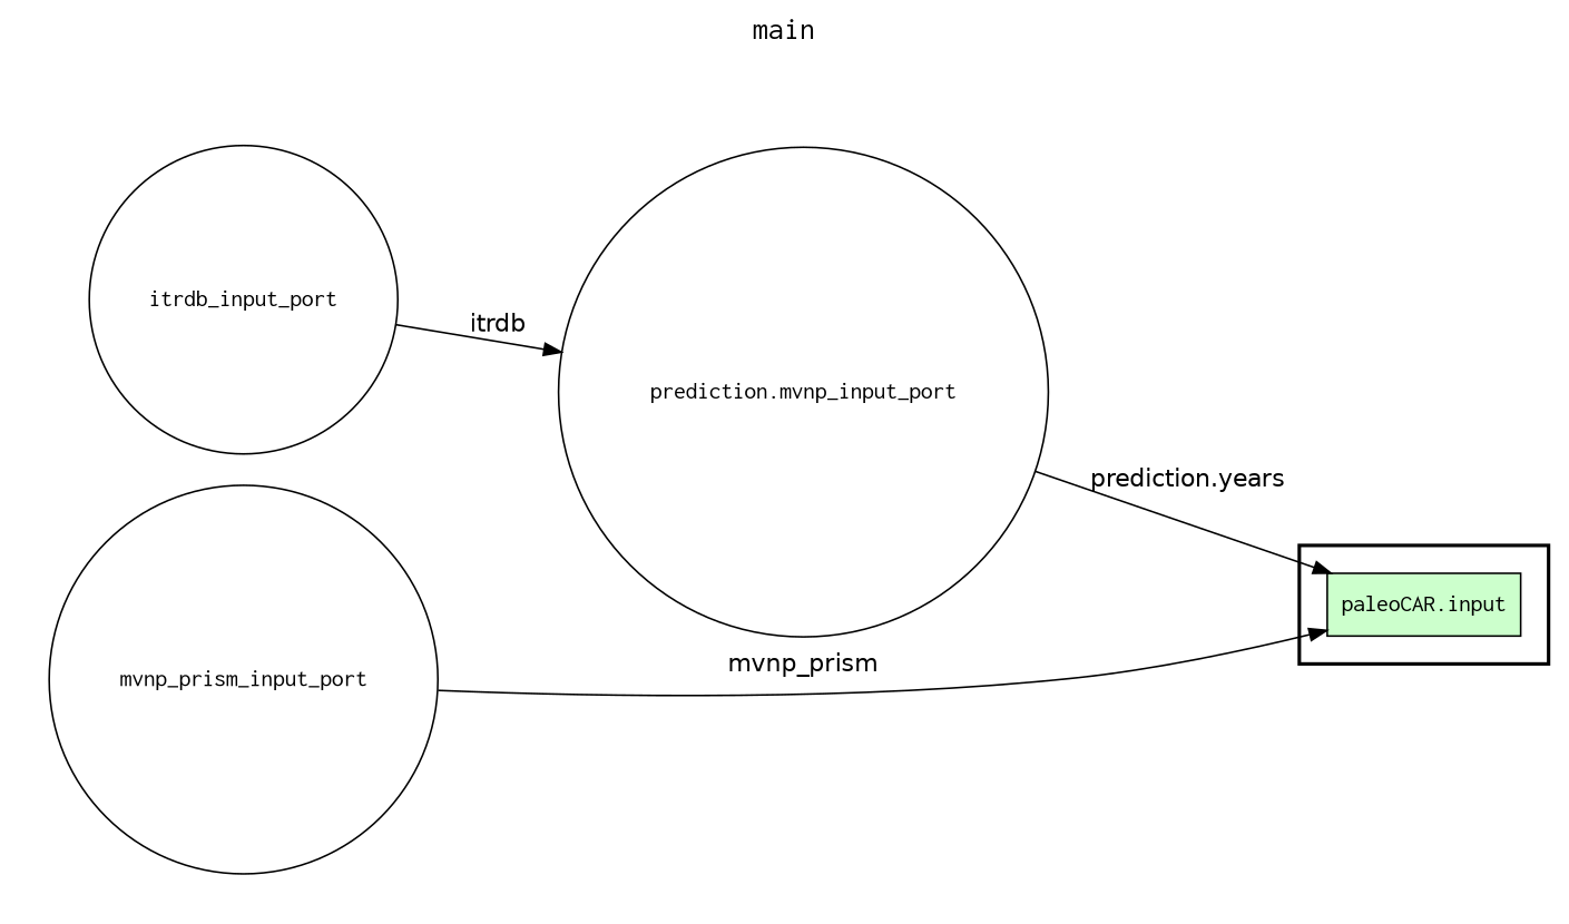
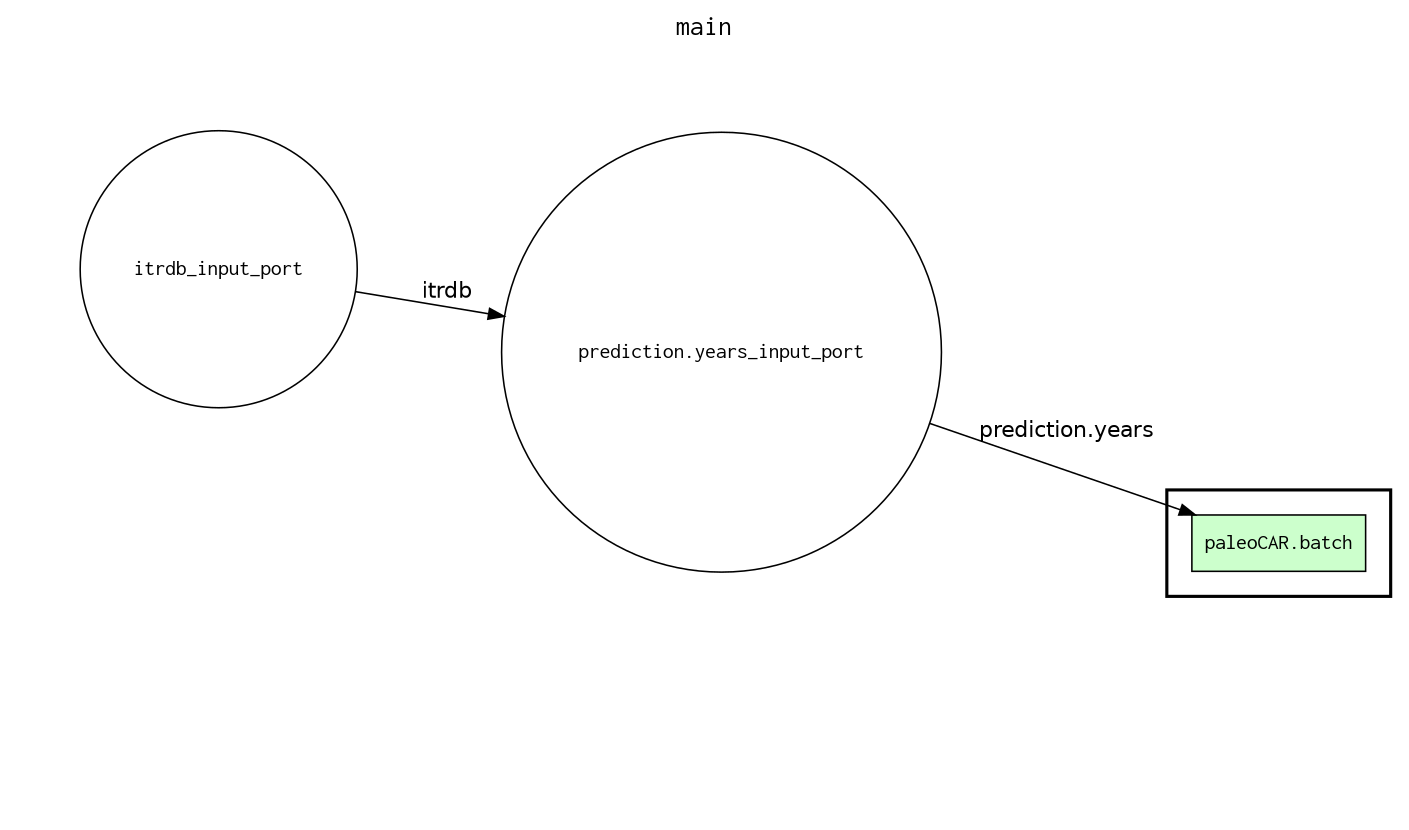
  digraph {
    fontname=Courier
    fontsize=18
    label=main
    labelloc=t
    rankdir=LR
    node [fillcolor="#FFFFFF" fontname=Courier peripheries=1 shape=circle style=filled]
    edge [fontname=Helvetica]
-   "paleoCAR.batch" [fillcolor="#CCFFCC" shape=box label="paleoCAR.input"]
-   "prediction.years_input_port" [width=0.2 label="prediction.mvnp_input_port"]
+   "paleoCAR.batch" [fillcolor="#CCFFCC" shape=box]
+   "prediction.years_input_port" [width=0.2]
    itrdb_input_port [width=0.2]
-   mvnp_prism_input_port [width=0.2]
    subgraph cluster_1 {
      color=black
      label=""
      penwidth=2
      subgraph cluster_2 {
        color=white
        label=""
        penwidth=2
        "paleoCAR.batch"
      }
    }
    subgraph cluster_3 {
      color=white
      label=""
      subgraph cluster_4 {
        color=white
        label=""
        "prediction.years_input_port"
        itrdb_input_port
-       mvnp_prism_input_port
      }
    }
    subgraph cluster_5 {
      color=white
      label=""
      subgraph cluster_6 {
        color=white
        label=""
      }
    }
    "prediction.years_input_port" -> "paleoCAR.batch" [label="prediction.years"]
    itrdb_input_port -> "prediction.years_input_port" [label=itrdb]
-   mvnp_prism_input_port -> "paleoCAR.batch" [label=mvnp_prism]
  }
